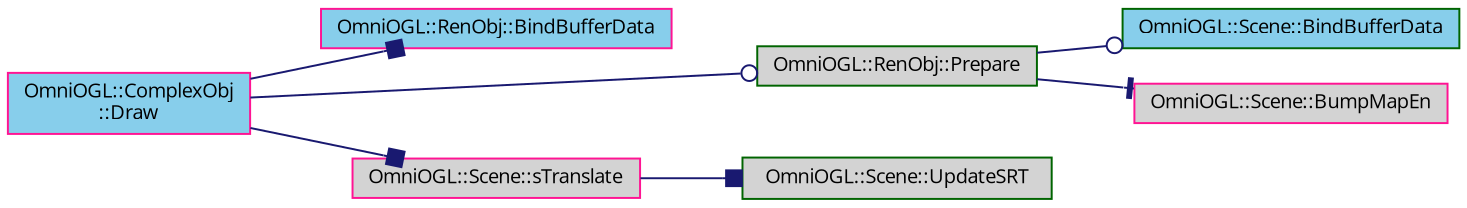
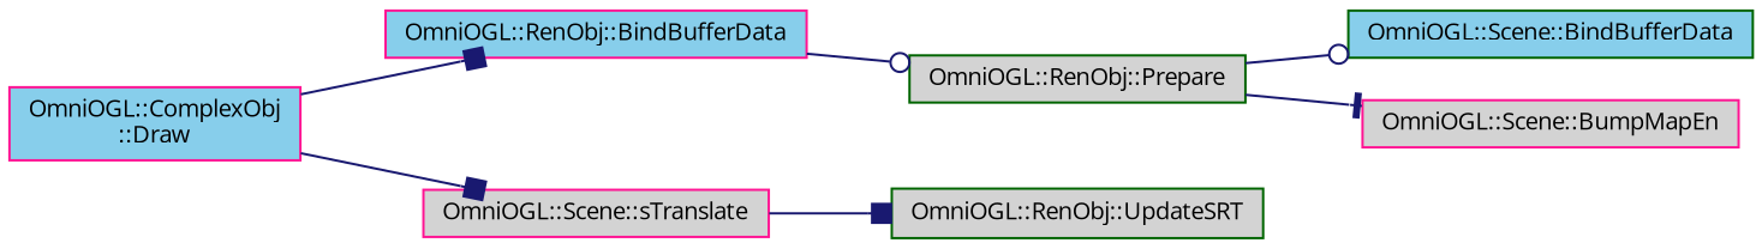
  digraph {
    fontname="Open Sans"
    rankdir=LR
    node [color=deeppink fillcolor=lightgrey fontname="Open Sans" fontsize=10 shape=record style=filled]
    edge [arrowhead=box color=midnightblue fontname="Open Sans" fontsize=10 labelfontname=Helvetica labelfontsize=10 style=solid]
    n1 [fillcolor=skyblue fontcolor=black height=0.2 label="OmniOGL::ComplexObj\l::Draw" width=0.4]
    n2 [fillcolor=skyblue height=0.2 label="OmniOGL::RenObj::BindBufferData" width=0.4]
    n3 [color=darkgreen height=0.2 label="OmniOGL::RenObj::Prepare" width=0.4]
    n4 [height=0.2 label="OmniOGL::Scene::sTranslate" width=0.4]
    n5 [color=darkgreen fillcolor=skyblue height=0.2 label="OmniOGL::Scene::BindBufferData" width=0.4]
    n6 [height=0.2 label="OmniOGL::Scene::BumpMapEn" width=0.4]
-   n7 [color=darkgreen height=0.2 label="OmniOGL::Scene::UpdateSRT" width=0.4]
+   n7 [color=darkgreen height=0.2 label="OmniOGL::RenObj::UpdateSRT" width=0.4]
    n1 -> n2
-   n1 -> n3 [arrowhead=odot]
+   n2 -> n3 [arrowhead=odot]
    n1 -> n4
    n3 -> n5 [arrowhead=odot]
    n3 -> n6 [arrowhead=tee]
    n4 -> n7
  }
